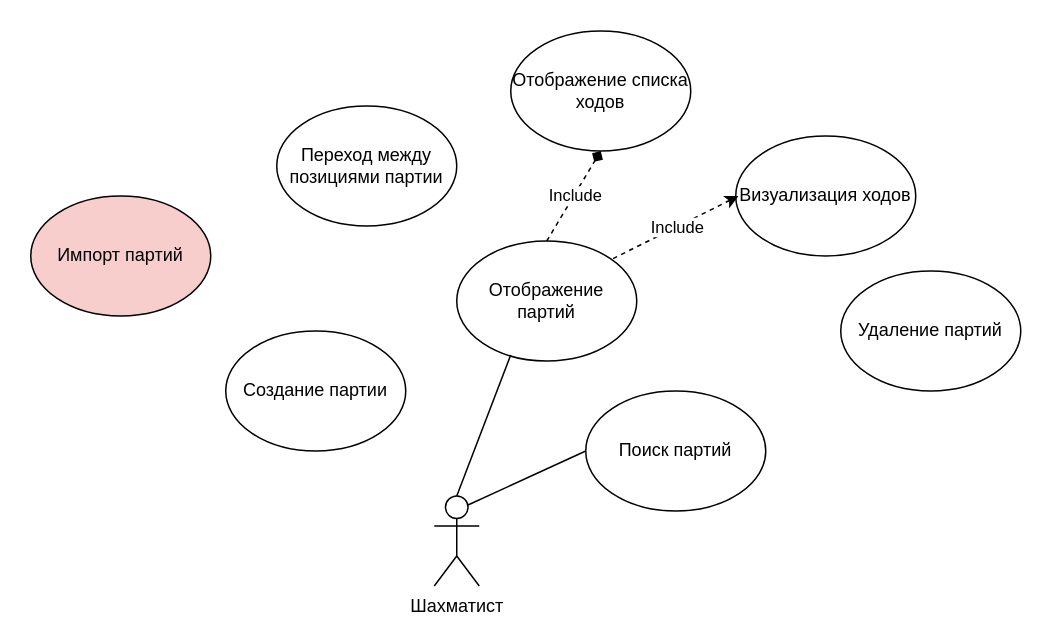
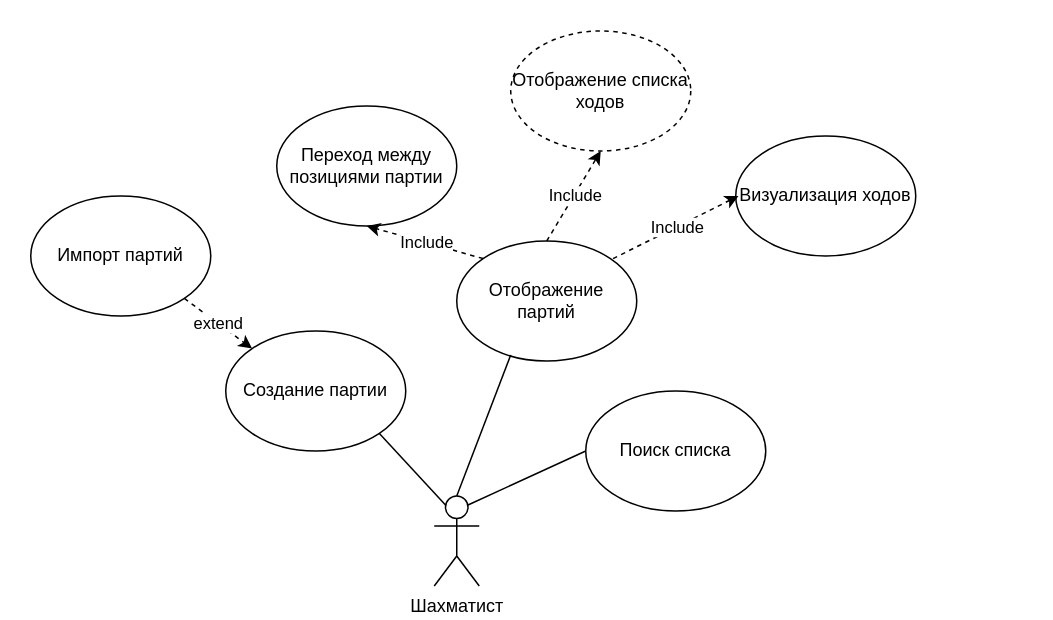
  <mxCell id="0" />
  <mxCell id="1" parent="0" />
  <mxCell id="2" value="Шахматист" style="shape=umlActor;verticalLabelPosition=bottom;verticalAlign=top;html=1;outlineConnect=0;" vertex="1" parent="1"><mxGeometry x="289" y="330" width="30" height="60" as="geometry" /></mxCell>
  <mxCell id="3" value="Визуализация ходов" style="ellipse;whiteSpace=wrap;html=1;" vertex="1" parent="1"><mxGeometry x="490" y="90" width="120" height="80" as="geometry" /></mxCell>
- <mxCell id="4" value="Импорт партий" style="ellipse;whiteSpace=wrap;html=1;fillColor=#f8cecc;" vertex="1" parent="1"><mxGeometry x="20" y="130" width="120" height="80" as="geometry" /></mxCell>
- <mxCell id="5" value="Поиск партий" style="ellipse;whiteSpace=wrap;html=1;" vertex="1" parent="1"><mxGeometry x="390" y="260" width="120" height="80" as="geometry" /></mxCell>
- <mxCell id="6" value="Отображение списка ходов" style="ellipse;whiteSpace=wrap;html=1;" vertex="1" parent="1"><mxGeometry x="340" y="20" width="120" height="80" as="geometry" /></mxCell>
+ <mxCell id="4" value="Импорт партий" style="ellipse;whiteSpace=wrap;html=1;" vertex="1" parent="1"><mxGeometry x="20" y="130" width="120" height="80" as="geometry" /></mxCell>
+ <mxCell id="5" value="Поиск списка" style="ellipse;whiteSpace=wrap;html=1;" vertex="1" parent="1"><mxGeometry x="390" y="260" width="120" height="80" as="geometry" /></mxCell>
+ <mxCell id="6" value="Отображение списка ходов" style="ellipse;whiteSpace=wrap;html=1;dashed=1;" vertex="1" parent="1"><mxGeometry x="340" y="20" width="120" height="80" as="geometry" /></mxCell>
  <mxCell id="7" value="Переход между позициями партии" style="ellipse;whiteSpace=wrap;html=1;" vertex="1" parent="1"><mxGeometry x="184" y="70" width="120" height="80" as="geometry" /></mxCell>
- <mxCell id="8" value="Удаление партий" style="ellipse;whiteSpace=wrap;html=1;" vertex="1" parent="1"><mxGeometry x="560" y="180" width="120" height="80" as="geometry" /></mxCell>
  <mxCell id="9" value="Создание партии" style="ellipse;whiteSpace=wrap;html=1;" vertex="1" parent="1"><mxGeometry x="150" y="220" width="120" height="80" as="geometry" /></mxCell>
  <mxCell id="10" value="Отображение партий" style="ellipse;whiteSpace=wrap;html=1;" vertex="1" parent="1"><mxGeometry x="304" y="160" width="120" height="80" as="geometry" /></mxCell>
+ <mxCell id="11" value="" style="endArrow=classic;html=1;rounded=0;exitX=1;exitY=1;exitDx=0;exitDy=0;entryX=0;entryY=0;entryDx=0;entryDy=0;dashed=1;" edge="1" parent="1" source="4" target="9"><mxGeometry relative="1" as="geometry"><mxPoint x="240" y="240" as="sourcePoint" /><mxPoint x="340" y="240" as="targetPoint" /></mxGeometry></mxCell>
+ <mxCell id="12" value="extend" style="edgeLabel;resizable=0;html=1;align=center;verticalAlign=middle;" connectable="0" vertex="1" parent="11"><mxGeometry relative="1" as="geometry" /></mxCell>
+ <mxCell id="13" value="" style="endArrow=none;html=1;rounded=0;entryX=0.25;entryY=0.1;entryDx=0;entryDy=0;entryPerimeter=0;exitX=1;exitY=1;exitDx=0;exitDy=0;" edge="1" parent="1" source="9" target="2"><mxGeometry width="50" height="50" relative="1" as="geometry"><mxPoint x="280" y="270" as="sourcePoint" /><mxPoint x="330" y="220" as="targetPoint" /></mxGeometry></mxCell>
  <mxCell id="14" value="" style="endArrow=none;html=1;rounded=0;exitX=0.5;exitY=0;exitDx=0;exitDy=0;exitPerimeter=0;entryX=0.3;entryY=0.95;entryDx=0;entryDy=0;entryPerimeter=0;" edge="1" parent="1" source="2" target="10"><mxGeometry width="50" height="50" relative="1" as="geometry"><mxPoint x="304" y="310" as="sourcePoint" /><mxPoint x="354" y="260" as="targetPoint" /></mxGeometry></mxCell>
  <mxCell id="15" value="" style="endArrow=none;html=1;rounded=0;entryX=0;entryY=0.5;entryDx=0;entryDy=0;exitX=0.75;exitY=0.1;exitDx=0;exitDy=0;exitPerimeter=0;" edge="1" parent="1" source="2" target="5"><mxGeometry width="50" height="50" relative="1" as="geometry"><mxPoint x="280" y="270" as="sourcePoint" /><mxPoint x="330" y="220" as="targetPoint" /></mxGeometry></mxCell>
- <mxCell id="18" value="" style="endArrow=diamond;html=1;rounded=0;entryX=0.5;entryY=1;entryDx=0;entryDy=0;exitX=0.5;exitY=0;exitDx=0;exitDy=0;dashed=1;" edge="1" parent="1" source="10" target="6"><mxGeometry relative="1" as="geometry"><mxPoint x="260" y="250" as="sourcePoint" /><mxPoint x="360" y="250" as="targetPoint" /></mxGeometry></mxCell>
+ <mxCell id="16" value="" style="endArrow=classic;html=1;rounded=0;entryX=0.5;entryY=1;entryDx=0;entryDy=0;exitX=0;exitY=0;exitDx=0;exitDy=0;dashed=1;" edge="1" parent="1" source="10" target="7"><mxGeometry relative="1" as="geometry"><mxPoint x="260" y="250" as="sourcePoint" /><mxPoint x="360" y="250" as="targetPoint" /></mxGeometry></mxCell>
+ <mxCell id="17" value="Include" style="edgeLabel;resizable=0;html=1;align=center;verticalAlign=middle;" connectable="0" vertex="1" parent="16"><mxGeometry relative="1" as="geometry" /></mxCell>
+ <mxCell id="18" value="" style="endArrow=classic;html=1;rounded=0;entryX=0.5;entryY=1;entryDx=0;entryDy=0;exitX=0.5;exitY=0;exitDx=0;exitDy=0;dashed=1;" edge="1" parent="1" source="10" target="6"><mxGeometry relative="1" as="geometry"><mxPoint x="260" y="250" as="sourcePoint" /><mxPoint x="360" y="250" as="targetPoint" /></mxGeometry></mxCell>
  <mxCell id="19" value="Include" style="edgeLabel;resizable=0;html=1;align=center;verticalAlign=middle;" connectable="0" vertex="1" parent="18"><mxGeometry relative="1" as="geometry" /></mxCell>
  <mxCell id="20" value="" style="endArrow=classic;html=1;rounded=0;entryX=0;entryY=0.5;entryDx=0;entryDy=0;exitX=1;exitY=0;exitDx=0;exitDy=0;dashed=1;" edge="1" parent="1"><mxGeometry relative="1" as="geometry"><mxPoint x="408.216" y="171.716" as="sourcePoint" /><mxPoint x="491.79" y="130" as="targetPoint" /></mxGeometry></mxCell>
  <mxCell id="21" value="Include" style="edgeLabel;resizable=0;html=1;align=center;verticalAlign=middle;" connectable="0" vertex="1" parent="20"><mxGeometry relative="1" as="geometry" /></mxCell>
